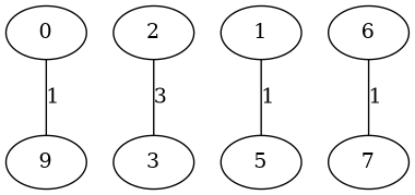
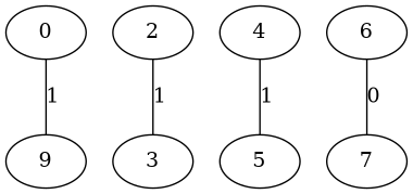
  graph {
    n1 [label=9]
    0
    2
    3
-   4 [label=1]
+   4
    5
    6
    7
    0 -- n1 [label=1]
-   2 -- 3 [label=3]
+   2 -- 3 [label=1]
    4 -- 5 [label=1]
-   6 -- 7 [label=1]
+   6 -- 7 [label=0]
  }
